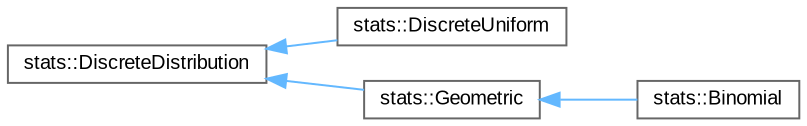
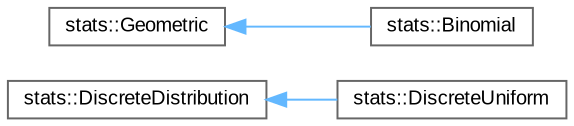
  digraph {
    fontname="Liberation Sans"
    rankdir=LR
    node [color=grey40 fillcolor=white fontname="Liberation Sans" fontsize=10 shape=box style=filled]
    edge [color=steelblue1 dir=back fontname="Liberation Sans" fontsize=10 labelfontname=Helvetica labelfontsize=10 style=solid]
    n1 [height=0.2 label="stats::DiscreteDistribution" width=0.4]
    n2 [height=0.2 label="stats::DiscreteUniform" width=0.4]
    n3 [height=0.2 label="stats::Geometric" width=0.4]
    n4 [height=0.2 label="stats::Binomial" width=0.4]
    n1 -> n2
-   n1 -> n3
    n3 -> n4
  }
